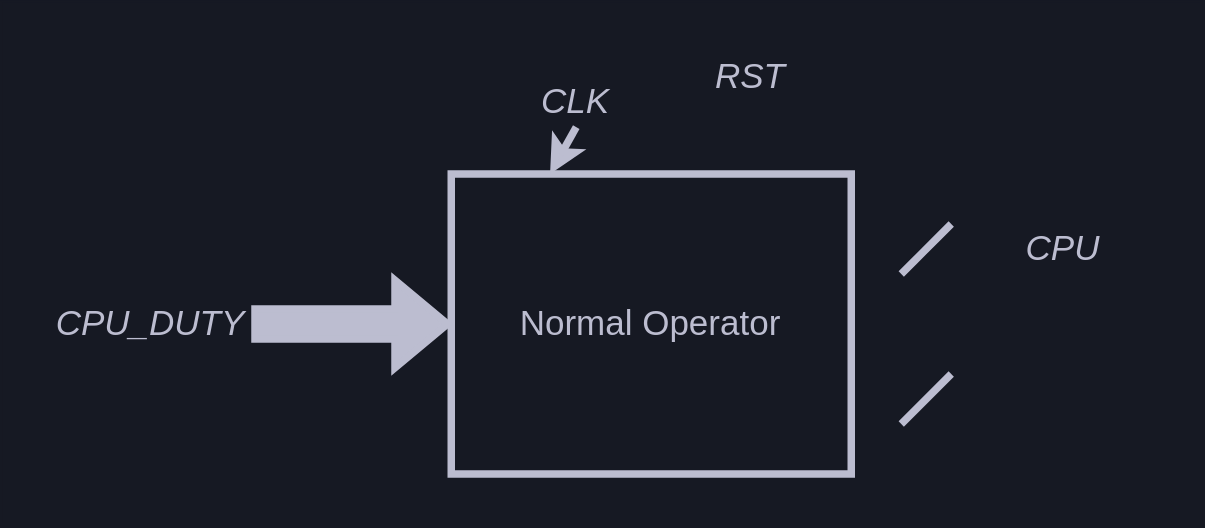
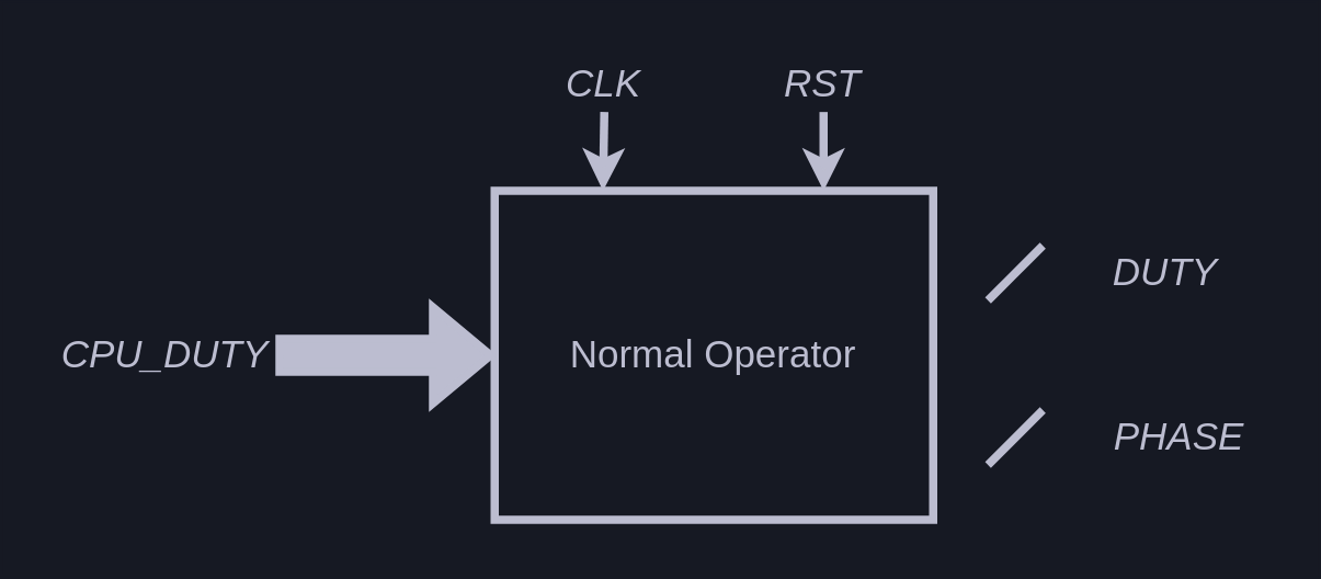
  <mxCell id="0" />
  <mxCell id="1" parent="0" />
  <mxCell id="2" value="&lt;font style=&quot;font-size: 14px&quot;&gt;Normal Operator&lt;/font&gt;" style="rounded=0;whiteSpace=wrap;html=1;fontColor=#BCBDD0;labelBackgroundColor=none;fillColor=none;strokeColor=#bcbdd0;strokeWidth=3;fontSize=14;" parent="1" vertex="1"><mxGeometry x="180" y="69" width="160" height="120" as="geometry" /></mxCell>
- <mxCell id="3" value="&lt;i style=&quot;font-size: 14px&quot;&gt;CPU&lt;/i&gt;" style="text;html=1;strokeColor=none;fillColor=none;align=center;verticalAlign=middle;whiteSpace=wrap;rounded=0;labelBackgroundColor=none;fontSize=14;fontColor=#BCBDD0;" parent="1" vertex="1"><mxGeometry x="400" y="79" width="50" height="40" as="geometry" /></mxCell>
- <mxCell id="4" value="CLK" style="text;html=1;strokeColor=none;fillColor=none;align=center;verticalAlign=middle;whiteSpace=wrap;rounded=0;labelBackgroundColor=none;fontSize=14;fontColor=#BCBDD0;fontStyle=2" parent="1" vertex="1"><mxGeometry x="200" y="30.26" width="60" height="20" as="geometry" /></mxCell>
+ <mxCell id="3" value="&lt;i style=&quot;font-size: 14px&quot;&gt;DUTY&lt;/i&gt;" style="text;html=1;strokeColor=none;fillColor=none;align=center;verticalAlign=middle;whiteSpace=wrap;rounded=0;labelBackgroundColor=none;fontSize=14;fontColor=#BCBDD0;" parent="1" vertex="1"><mxGeometry x="400" y="79" width="50" height="40" as="geometry" /></mxCell>
+ <mxCell id="4" value="CLK" style="text;html=1;strokeColor=none;fillColor=none;align=center;verticalAlign=middle;whiteSpace=wrap;rounded=0;labelBackgroundColor=none;fontSize=14;fontColor=#BCBDD0;fontStyle=2" parent="1" vertex="1"><mxGeometry x="190" y="20.26" width="60" height="20" as="geometry" /></mxCell>
  <mxCell id="5" value="" style="endArrow=classic;html=1;rounded=0;fontSize=14;fontColor=#BCBDD0;strokeColor=#bcbdd0;strokeWidth=3;entryX=0.093;entryY=-0.003;entryDx=0;entryDy=0;exitX=0.5;exitY=1;exitDx=0;exitDy=0;entryPerimeter=0;" parent="1" source="4" edge="1"><mxGeometry width="50" height="50" relative="1" as="geometry"><mxPoint x="280" y="310.26" as="sourcePoint" /><mxPoint x="219.52" y="69" as="targetPoint" /></mxGeometry></mxCell>
+ <mxCell id="6" value="&lt;i style=&quot;font-size: 14px&quot;&gt;PHASE&lt;/i&gt;" style="text;html=1;strokeColor=none;fillColor=none;align=center;verticalAlign=middle;whiteSpace=wrap;rounded=0;labelBackgroundColor=none;fontSize=14;fontColor=#BCBDD0;" parent="1" vertex="1"><mxGeometry x="400" y="139" width="60" height="40" as="geometry" /></mxCell>
  <mxCell id="7" value="" style="shape=flexArrow;endArrow=classic;html=1;rounded=0;labelBackgroundColor=default;fontFamily=Helvetica;fontSize=14;fontColor=#BCBDD0;strokeColor=#BCBDD0;strokeWidth=3;jumpStyle=arc;entryX=0;entryY=0.5;entryDx=0;entryDy=0;sketch=0;fillColor=#BCBDD0;exitX=1;exitY=0.5;exitDx=0;exitDy=0;" parent="1" source="10" target="2" edge="1"><mxGeometry width="50" height="50" relative="1" as="geometry"><mxPoint x="100" y="129" as="sourcePoint" /><mxPoint x="840" y="289" as="targetPoint" /></mxGeometry></mxCell>
  <mxCell id="8" value="" style="endArrow=none;html=1;rounded=1;labelBackgroundColor=default;fontFamily=Helvetica;fontSize=14;fontColor=#BCBDD0;strokeColor=#BCBDD0;strokeWidth=3;shape=connector;" parent="1" edge="1"><mxGeometry width="50" height="50" relative="1" as="geometry"><mxPoint x="360" y="169" as="sourcePoint" /><mxPoint x="380" y="149" as="targetPoint" /><Array as="points"><mxPoint x="370" y="159" /></Array></mxGeometry></mxCell>
  <mxCell id="9" value="" style="endArrow=none;html=1;rounded=1;labelBackgroundColor=default;fontFamily=Helvetica;fontSize=14;fontColor=#BCBDD0;strokeColor=#BCBDD0;strokeWidth=3;shape=connector;" parent="1" edge="1"><mxGeometry width="50" height="50" relative="1" as="geometry"><mxPoint x="360" y="109" as="sourcePoint" /><mxPoint x="380" y="89" as="targetPoint" /><Array as="points"><mxPoint x="370" y="99" /></Array></mxGeometry></mxCell>
  <mxCell id="10" value="&lt;i style=&quot;font-size: 14px&quot;&gt;CPU_DUTY&lt;/i&gt;" style="text;html=1;strokeColor=none;fillColor=none;align=center;verticalAlign=middle;whiteSpace=wrap;rounded=0;labelBackgroundColor=none;fontSize=14;fontColor=#BCBDD0;" parent="1" vertex="1"><mxGeometry x="20" y="109" width="80" height="40" as="geometry" /></mxCell>
  <mxCell id="11" value="RST" style="text;html=1;strokeColor=none;fillColor=none;align=center;verticalAlign=middle;whiteSpace=wrap;rounded=0;labelBackgroundColor=none;fontSize=14;fontColor=#BCBDD0;fontStyle=2" vertex="1" parent="1"><mxGeometry x="270" y="20.26" width="60" height="20" as="geometry" /></mxCell>
+ <mxCell id="12" value="" style="endArrow=classic;html=1;rounded=0;fontSize=14;fontColor=#BCBDD0;strokeColor=#bcbdd0;strokeWidth=3;entryX=0.75;entryY=0;entryDx=0;entryDy=0;exitX=0.5;exitY=1;exitDx=0;exitDy=0;" edge="1" parent="1" source="11" target="2"><mxGeometry width="50" height="50" relative="1" as="geometry"><mxPoint x="430" y="310.26" as="sourcePoint" /><mxPoint x="369.52" y="69" as="targetPoint" /></mxGeometry></mxCell>
